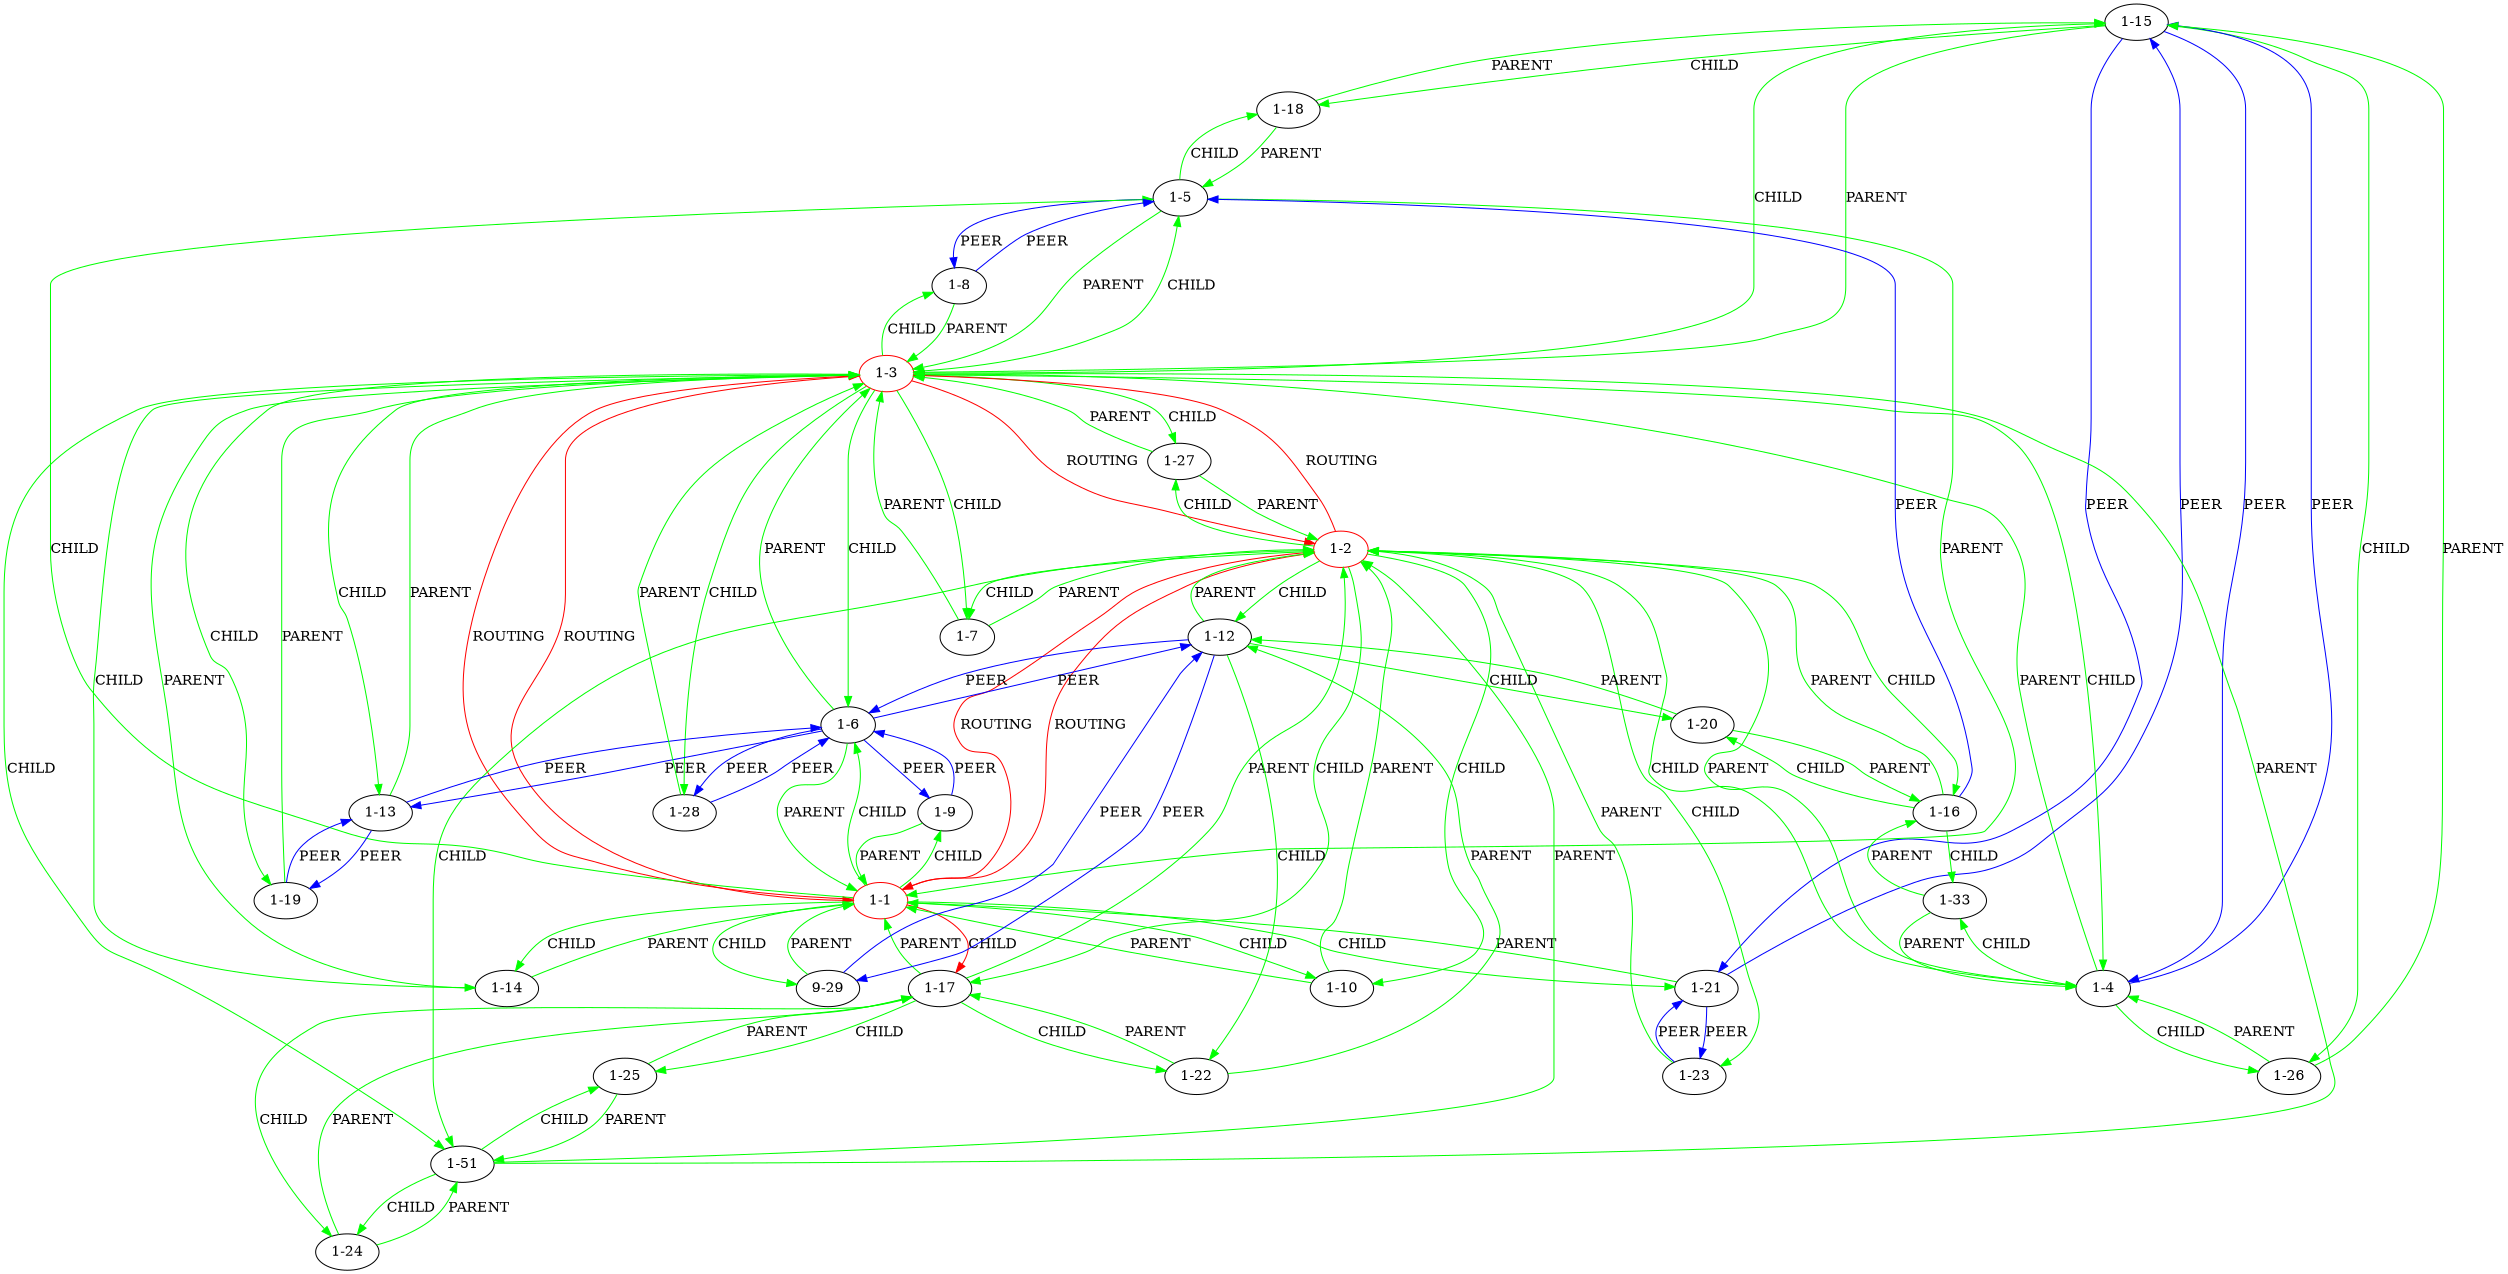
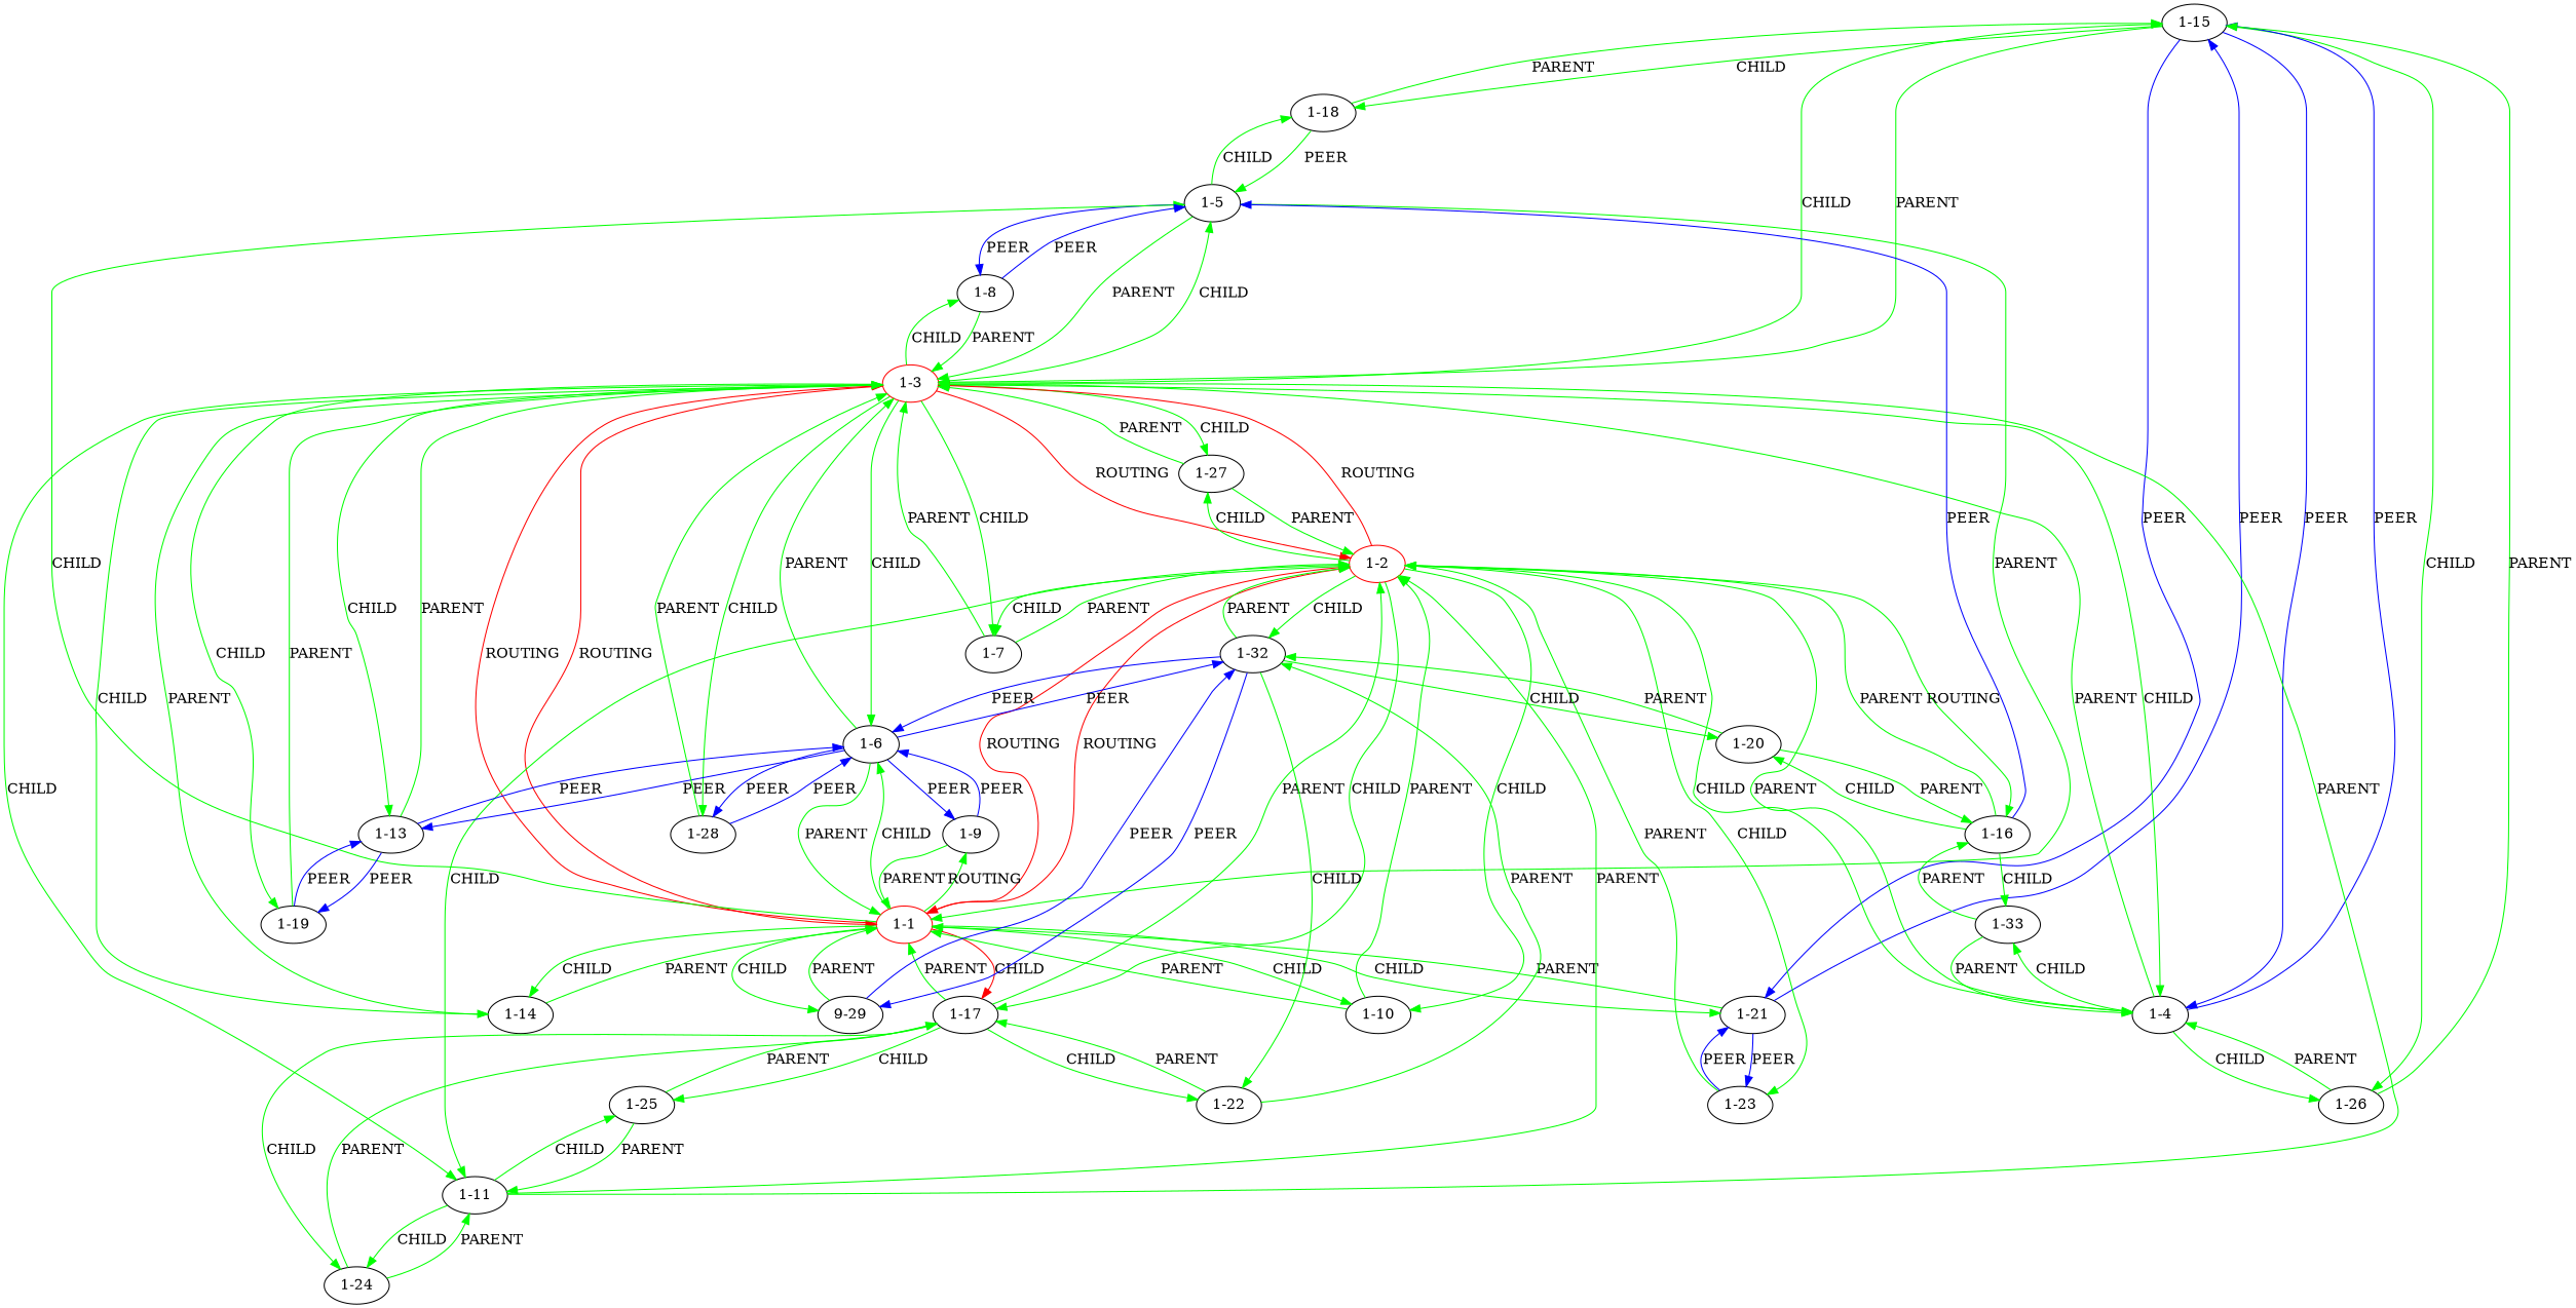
  strict digraph {
    node [is_core=False]
    edge [color=green]
    "1-15"
    "1-18"
    "1-3" [color=red is_core=True]
    "1-4"
    "1-26"
    "1-21"
    "1-5"
    "1-14"
    "1-1" [color=red is_core=True]
    "1-2" [color=red is_core=True]
-   "1-11" [label="1-51"]
+   "1-11"
    "1-13"
    "1-19"
    "1-6"
    "1-8"
    "1-7"
    "1-28"
    "1-27"
    n19 [label="1-33"]
    "1-23"
    "1-17"
    "1-10"
    n23 [label="9-29"]
    "1-9"
    "1-24"
    "1-25"
    "1-22"
    "1-16"
-   "1-12"
+   "1-12" [label="1-32"]
    "1-20"
    "1-15" -> "1-18" [label=CHILD]
    "1-15" -> "1-3" [label=PARENT]
    "1-15" -> "1-4" [color=blue label=PEER]
    "1-15" -> "1-26" [label=CHILD]
    "1-15" -> "1-21" [color=blue label=PEER]
    "1-18" -> "1-15" [label=PARENT]
-   "1-18" -> "1-5" [label=PARENT]
+   "1-18" -> "1-5" [label=PEER]
    "1-3" -> "1-15" [label=CHILD]
    "1-3" -> "1-4" [label=CHILD]
    "1-3" -> "1-5" [label=CHILD]
    "1-3" -> "1-14" [label=CHILD]
    "1-3" -> "1-1" [color=red label=ROUTING]
    "1-3" -> "1-2" [color=red label=ROUTING]
    "1-3" -> "1-11" [label=CHILD]
    "1-3" -> "1-13" [label=CHILD]
    "1-3" -> "1-19" [label=CHILD]
    "1-3" -> "1-6" [label=CHILD]
    "1-3" -> "1-8" [label=CHILD]
    "1-3" -> "1-7" [label=CHILD]
    "1-3" -> "1-28" [label=CHILD]
    "1-3" -> "1-27" [label=CHILD]
    "1-4" -> "1-15" [color=blue label=PEER]
    "1-4" -> "1-3" [label=PARENT]
    "1-4" -> "1-26" [label=CHILD]
    "1-4" -> "1-2" [label=PARENT]
    "1-4" -> n19 [label=CHILD]
    "1-26" -> "1-15" [label=PARENT]
    "1-26" -> "1-4" [label=PARENT]
    "1-21" -> "1-15" [color=blue label=PEER]
    "1-21" -> "1-1" [label=PARENT]
    "1-21" -> "1-23" [color=blue label=PEER]
    "1-5" -> "1-18" [label=CHILD]
    "1-5" -> "1-3" [label=PARENT]
    "1-5" -> "1-1" [label=PARENT]
    "1-5" -> "1-8" [color=blue label=PEER]
    "1-14" -> "1-3" [label=PARENT]
    "1-14" -> "1-1" [label=PARENT]
    "1-1" -> "1-3" [color=red label=ROUTING]
    "1-1" -> "1-21" [label=CHILD]
    "1-1" -> "1-5" [label=CHILD]
    "1-1" -> "1-14" [label=CHILD]
    "1-1" -> "1-2" [color=red label=ROUTING]
    "1-1" -> "1-6" [label=CHILD]
    "1-1" -> "1-17" [color=red label=CHILD]
    "1-1" -> "1-10" [label=CHILD]
    "1-1" -> n23 [label=CHILD]
-   "1-1" -> "1-9" [label=CHILD]
+   "1-1" -> "1-9" [label=ROUTING]
    "1-2" -> "1-3" [color=red label=ROUTING]
    "1-2" -> "1-4" [label=CHILD]
    "1-2" -> "1-1" [color=red label=ROUTING]
    "1-2" -> "1-11" [label=CHILD]
    "1-2" -> "1-7" [label=CHILD]
    "1-2" -> "1-27" [label=CHILD]
    "1-2" -> "1-23" [label=CHILD]
    "1-2" -> "1-17" [label=CHILD]
    "1-2" -> "1-10" [label=CHILD]
-   "1-2" -> "1-16" [label=CHILD]
+   "1-2" -> "1-16" [label=ROUTING]
    "1-2" -> "1-12" [label=CHILD]
    "1-11" -> "1-3" [label=PARENT]
    "1-11" -> "1-2" [label=PARENT]
    "1-11" -> "1-24" [label=CHILD]
    "1-11" -> "1-25" [label=CHILD]
    "1-13" -> "1-3" [label=PARENT]
    "1-13" -> "1-19" [color=blue label=PEER]
    "1-13" -> "1-6" [color=blue label=PEER]
    "1-19" -> "1-3" [label=PARENT]
    "1-19" -> "1-13" [color=blue label=PEER]
    "1-6" -> "1-3" [label=PARENT]
    "1-6" -> "1-1" [label=PARENT]
    "1-6" -> "1-13" [color=blue label=PEER]
    "1-6" -> "1-28" [color=blue label=PEER]
    "1-6" -> "1-9" [color=blue label=PEER]
    "1-6" -> "1-12" [color=blue label=PEER]
    "1-8" -> "1-3" [label=PARENT]
    "1-8" -> "1-5" [color=blue label=PEER]
    "1-7" -> "1-3" [label=PARENT]
    "1-7" -> "1-2" [label=PARENT]
    "1-28" -> "1-3" [label=PARENT]
    "1-28" -> "1-6" [color=blue label=PEER]
    "1-27" -> "1-3" [label=PARENT]
    "1-27" -> "1-2" [label=PARENT]
    n19 -> "1-4" [label=PARENT]
    n19 -> "1-16" [label=PARENT]
    "1-23" -> "1-21" [color=blue label=PEER]
    "1-23" -> "1-2" [label=PARENT]
    "1-17" -> "1-1" [label=PARENT]
    "1-17" -> "1-2" [label=PARENT]
    "1-17" -> "1-24" [label=CHILD]
    "1-17" -> "1-25" [label=CHILD]
    "1-17" -> "1-22" [label=CHILD]
    "1-10" -> "1-1" [label=PARENT]
    "1-10" -> "1-2" [label=PARENT]
    n23 -> "1-1" [label=PARENT]
    n23 -> "1-12" [color=blue label=PEER]
    "1-9" -> "1-1" [label=PARENT]
    "1-9" -> "1-6" [color=blue label=PEER]
    "1-24" -> "1-11" [label=PARENT]
    "1-24" -> "1-17" [label=PARENT]
    "1-25" -> "1-11" [label=PARENT]
    "1-25" -> "1-17" [label=PARENT]
    "1-22" -> "1-17" [label=PARENT]
    "1-22" -> "1-12" [label=PARENT]
    "1-16" -> "1-5" [color=blue label=PEER]
    "1-16" -> "1-2" [label=PARENT]
    "1-16" -> n19 [label=CHILD]
    "1-16" -> "1-20" [label=CHILD]
    "1-12" -> "1-2" [label=PARENT]
    "1-12" -> "1-6" [color=blue label=PEER]
    "1-12" -> n23 [color=blue label=PEER]
    "1-12" -> "1-22" [label=CHILD]
    "1-12" -> "1-20" [label=CHILD]
    "1-20" -> "1-16" [label=PARENT]
    "1-20" -> "1-12" [label=PARENT]
  }
